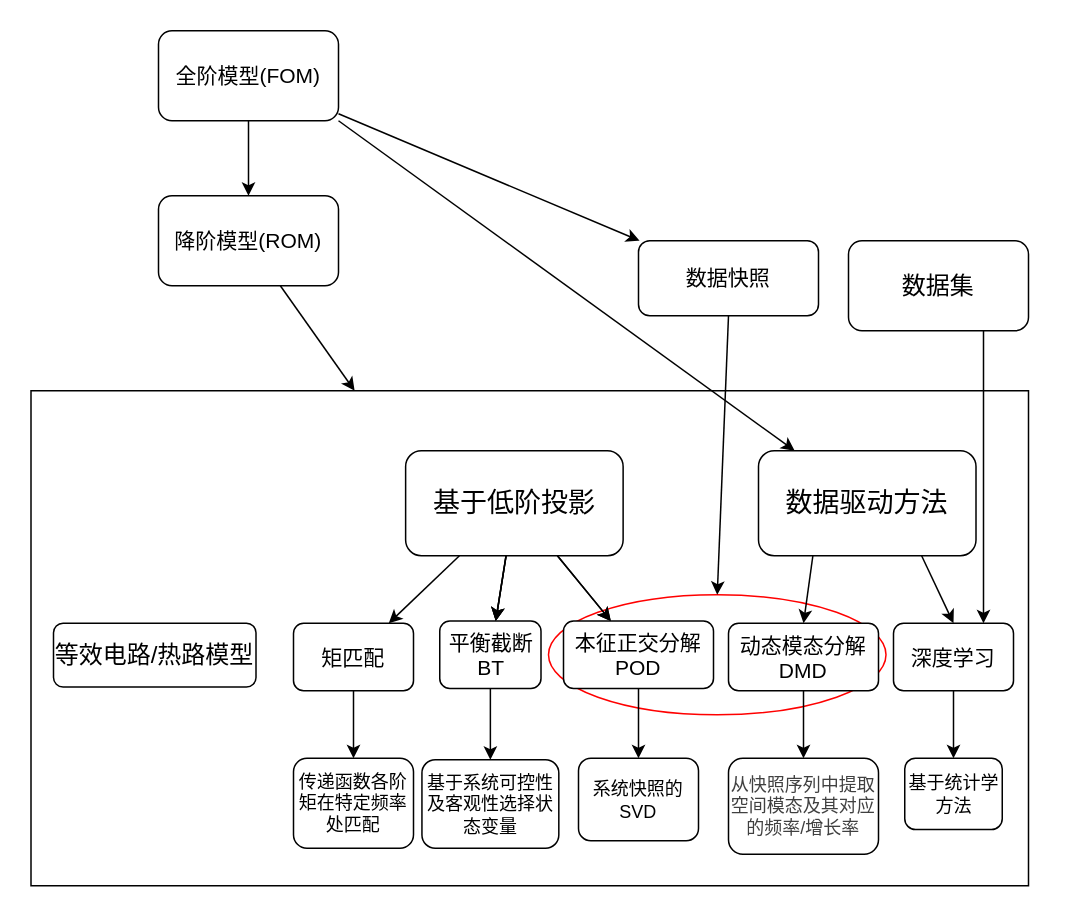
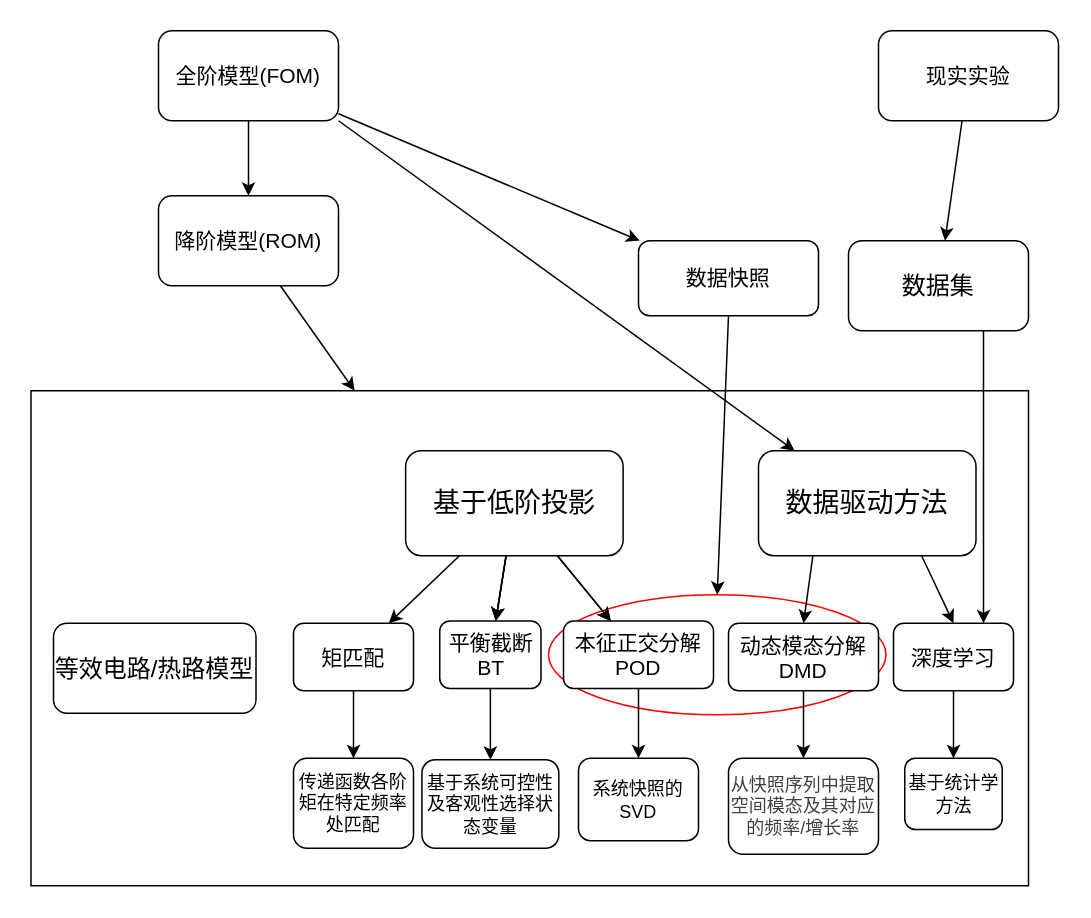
  <mxCell id="0" />
  <mxCell id="1" parent="0" />
  <mxCell id="2" value="" style="rounded=0;whiteSpace=wrap;html=1;" vertex="1" parent="1"><mxGeometry x="20" y="260" width="665" height="330" as="geometry" /></mxCell>
  <mxCell id="3" value="" style="ellipse;whiteSpace=wrap;html=1;fillColor=none;strokeColor=light-dark(#FF0000,#B3FF66);" vertex="1" parent="1"><mxGeometry x="365" y="396" width="225" height="80" as="geometry" /></mxCell>
  <mxCell id="4" value="" style="edgeStyle=none;html=1;" edge="1" parent="1" source="7" target="9"><mxGeometry relative="1" as="geometry" /></mxCell>
  <mxCell id="5" value="" style="edgeStyle=none;html=1;" edge="1" parent="1" source="7" target="32"><mxGeometry relative="1" as="geometry" /></mxCell>
  <mxCell id="6" style="edgeStyle=none;html=1;exitX=1;exitY=1;exitDx=0;exitDy=0;" edge="1" parent="1" source="7" target="26"><mxGeometry relative="1" as="geometry"><mxPoint x="515" y="150" as="targetPoint" /></mxGeometry></mxCell>
  <mxCell id="7" value="&lt;font style=&quot;font-size: 14px;&quot;&gt;全阶模型(FOM)&lt;/font&gt;" style="rounded=1;whiteSpace=wrap;html=1;" vertex="1" parent="1"><mxGeometry x="105" y="20" width="120" height="60" as="geometry" /></mxCell>
  <mxCell id="8" value="" style="edgeStyle=none;html=1;" edge="1" parent="1" source="9" target="2"><mxGeometry relative="1" as="geometry" /></mxCell>
  <mxCell id="9" value="&lt;font style=&quot;font-size: 14px;&quot;&gt;降阶模型(ROM)&lt;/font&gt;" style="whiteSpace=wrap;html=1;rounded=1;" vertex="1" parent="1"><mxGeometry x="105" y="130" width="120" height="60" as="geometry" /></mxCell>
- <mxCell id="10" value="&lt;font style=&quot;font-size: 16px;&quot;&gt;等效电路/热路模型&lt;/font&gt;" style="whiteSpace=wrap;html=1;rounded=1;" vertex="1" parent="1"><mxGeometry x="35" y="415" width="135" height="42.5" as="geometry" /></mxCell>
+ <mxCell id="10" value="&lt;font style=&quot;font-size: 16px;&quot;&gt;等效电路/热路模型&lt;/font&gt;" style="whiteSpace=wrap;html=1;rounded=1;" vertex="1" parent="1"><mxGeometry x="35" y="415" width="135" height="60" as="geometry" /></mxCell>
  <mxCell id="11" value="" style="edgeStyle=none;html=1;" edge="1" parent="1" source="17" target="19"><mxGeometry relative="1" as="geometry" /></mxCell>
  <mxCell id="12" value="" style="edgeStyle=none;html=1;" edge="1" parent="1" source="17" target="19"><mxGeometry relative="1" as="geometry" /></mxCell>
  <mxCell id="13" value="" style="edgeStyle=none;html=1;" edge="1" parent="1" source="17" target="21"><mxGeometry relative="1" as="geometry" /></mxCell>
  <mxCell id="14" value="" style="edgeStyle=none;html=1;" edge="1" parent="1" source="17" target="21"><mxGeometry relative="1" as="geometry" /></mxCell>
  <mxCell id="15" value="" style="edgeStyle=none;html=1;" edge="1" parent="1" source="17" target="21"><mxGeometry relative="1" as="geometry" /></mxCell>
  <mxCell id="16" value="" style="edgeStyle=none;html=1;" edge="1" parent="1" source="17" target="23"><mxGeometry relative="1" as="geometry" /></mxCell>
  <mxCell id="17" value="&lt;font style=&quot;font-size: 18px;&quot;&gt;基于低阶投影&lt;/font&gt;" style="rounded=1;whiteSpace=wrap;html=1;" vertex="1" parent="1"><mxGeometry x="269.75" y="300" width="145" height="70" as="geometry" /></mxCell>
  <mxCell id="18" value="" style="edgeStyle=none;html=1;" edge="1" parent="1" source="19" target="39"><mxGeometry relative="1" as="geometry" /></mxCell>
  <mxCell id="19" value="&lt;font style=&quot;font-size: 14px;&quot;&gt;本征正交分解POD&lt;/font&gt;" style="whiteSpace=wrap;html=1;rounded=1;" vertex="1" parent="1"><mxGeometry x="375" y="413.5" width="100" height="45" as="geometry" /></mxCell>
  <mxCell id="20" value="" style="edgeStyle=none;html=1;" edge="1" parent="1" source="21" target="38"><mxGeometry relative="1" as="geometry" /></mxCell>
  <mxCell id="21" value="&lt;font style=&quot;font-size: 14px;&quot;&gt;平衡截断BT&lt;/font&gt;" style="whiteSpace=wrap;html=1;rounded=1;" vertex="1" parent="1"><mxGeometry x="292.5" y="413.5" width="67.5" height="45" as="geometry" /></mxCell>
  <mxCell id="22" value="" style="edgeStyle=none;html=1;" edge="1" parent="1" source="23" target="37"><mxGeometry relative="1" as="geometry" /></mxCell>
  <mxCell id="23" value="&lt;font style=&quot;font-size: 14px;&quot;&gt;矩匹配&lt;/font&gt;" style="whiteSpace=wrap;html=1;rounded=1;" vertex="1" parent="1"><mxGeometry x="195" y="415" width="80" height="45" as="geometry" /></mxCell>
  <mxCell id="24" style="edgeStyle=none;html=1;exitX=0.25;exitY=1;exitDx=0;exitDy=0;entryX=0.5;entryY=0;entryDx=0;entryDy=0;" edge="1" parent="1" source="26" target="28"><mxGeometry relative="1" as="geometry" /></mxCell>
  <mxCell id="25" style="edgeStyle=none;html=1;exitX=0.75;exitY=1;exitDx=0;exitDy=0;entryX=0.5;entryY=0;entryDx=0;entryDy=0;" edge="1" parent="1" source="26" target="30"><mxGeometry relative="1" as="geometry" /></mxCell>
  <mxCell id="26" value="&lt;font style=&quot;font-size: 18px;&quot;&gt;数据驱动方法&lt;/font&gt;" style="rounded=1;whiteSpace=wrap;html=1;" vertex="1" parent="1"><mxGeometry x="505" y="300" width="145" height="70" as="geometry" /></mxCell>
  <mxCell id="27" value="" style="edgeStyle=none;html=1;" edge="1" parent="1" source="28" target="40"><mxGeometry relative="1" as="geometry" /></mxCell>
  <mxCell id="28" value="&lt;font style=&quot;font-size: 14px;&quot;&gt;动态模态分解DMD&lt;/font&gt;" style="whiteSpace=wrap;html=1;rounded=1;" vertex="1" parent="1"><mxGeometry x="485" y="415" width="100" height="45" as="geometry" /></mxCell>
  <mxCell id="29" value="" style="edgeStyle=none;html=1;" edge="1" parent="1" source="30" target="41"><mxGeometry relative="1" as="geometry" /></mxCell>
  <mxCell id="30" value="&lt;font style=&quot;font-size: 14px;&quot;&gt;深度学习&lt;/font&gt;" style="whiteSpace=wrap;html=1;rounded=1;" vertex="1" parent="1"><mxGeometry x="595" y="415" width="80" height="45" as="geometry" /></mxCell>
  <mxCell id="31" style="edgeStyle=none;html=1;exitX=0.5;exitY=1;exitDx=0;exitDy=0;entryX=0.5;entryY=0;entryDx=0;entryDy=0;" edge="1" parent="1" source="32" target="3"><mxGeometry relative="1" as="geometry" /></mxCell>
  <mxCell id="32" value="&lt;font style=&quot;font-size: 14px;&quot;&gt;数据快照&lt;/font&gt;" style="whiteSpace=wrap;html=1;rounded=1;" vertex="1" parent="1"><mxGeometry x="425" y="160" width="120" height="50" as="geometry" /></mxCell>
+ <mxCell id="33" value="" style="edgeStyle=none;html=1;" edge="1" parent="1" source="34" target="36"><mxGeometry relative="1" as="geometry" /></mxCell>
+ <mxCell id="34" value="&lt;font style=&quot;font-size: 14px;&quot;&gt;现实实验&lt;/font&gt;" style="rounded=1;whiteSpace=wrap;html=1;" vertex="1" parent="1"><mxGeometry x="585" y="20" width="120" height="60" as="geometry" /></mxCell>
  <mxCell id="35" style="edgeStyle=none;html=1;exitX=0.75;exitY=1;exitDx=0;exitDy=0;entryX=0.75;entryY=0;entryDx=0;entryDy=0;" edge="1" parent="1" source="36" target="30"><mxGeometry relative="1" as="geometry" /></mxCell>
  <mxCell id="36" value="&lt;font style=&quot;font-size: 16px;&quot;&gt;数据集&lt;/font&gt;" style="whiteSpace=wrap;html=1;rounded=1;" vertex="1" parent="1"><mxGeometry x="565" y="160" width="120" height="60" as="geometry" /></mxCell>
  <mxCell id="37" value="&lt;font&gt;传递函数各阶矩在特定频率处匹配&lt;/font&gt;" style="whiteSpace=wrap;html=1;rounded=1;" vertex="1" parent="1"><mxGeometry x="195" y="505" width="80" height="60" as="geometry" /></mxCell>
  <mxCell id="38" value="基于系统可控性及客观性选择状态变量" style="whiteSpace=wrap;html=1;rounded=1;" vertex="1" parent="1"><mxGeometry x="280.63" y="506" width="91.25" height="59" as="geometry" /></mxCell>
  <mxCell id="39" value="系统快照的SVD" style="whiteSpace=wrap;html=1;rounded=1;" vertex="1" parent="1"><mxGeometry x="385" y="505" width="80" height="55" as="geometry" /></mxCell>
  <mxCell id="40" value="&lt;font face=&quot;Helvetica&quot;&gt;&lt;span style=&quot;color: rgb(64, 64, 64); text-align: left; background-color: rgb(255, 255, 255);&quot;&gt;从快照序列&lt;/span&gt;&lt;span style=&quot;color: rgb(64, 64, 64); text-align: left; background-color: rgb(255, 255, 255);&quot;&gt;中提取&lt;/span&gt;&lt;span style=&quot;color: rgb(64, 64, 64); text-align: left; background-color: rgb(255, 255, 255);&quot;&gt;空间模态&lt;/span&gt;&lt;span style=&quot;color: rgb(64, 64, 64); text-align: left; background-color: rgb(255, 255, 255);&quot;&gt;及其对应的&lt;/span&gt;&lt;span style=&quot;color: rgb(64, 64, 64); text-align: left; background-color: rgb(255, 255, 255);&quot;&gt;频率/增长率&lt;/span&gt;&lt;/font&gt;" style="whiteSpace=wrap;html=1;rounded=1;" vertex="1" parent="1"><mxGeometry x="485" y="505" width="100" height="64" as="geometry" /></mxCell>
  <mxCell id="41" value="基于统计学方法" style="whiteSpace=wrap;html=1;rounded=1;" vertex="1" parent="1"><mxGeometry x="602.5" y="505" width="65" height="47.5" as="geometry" /></mxCell>
